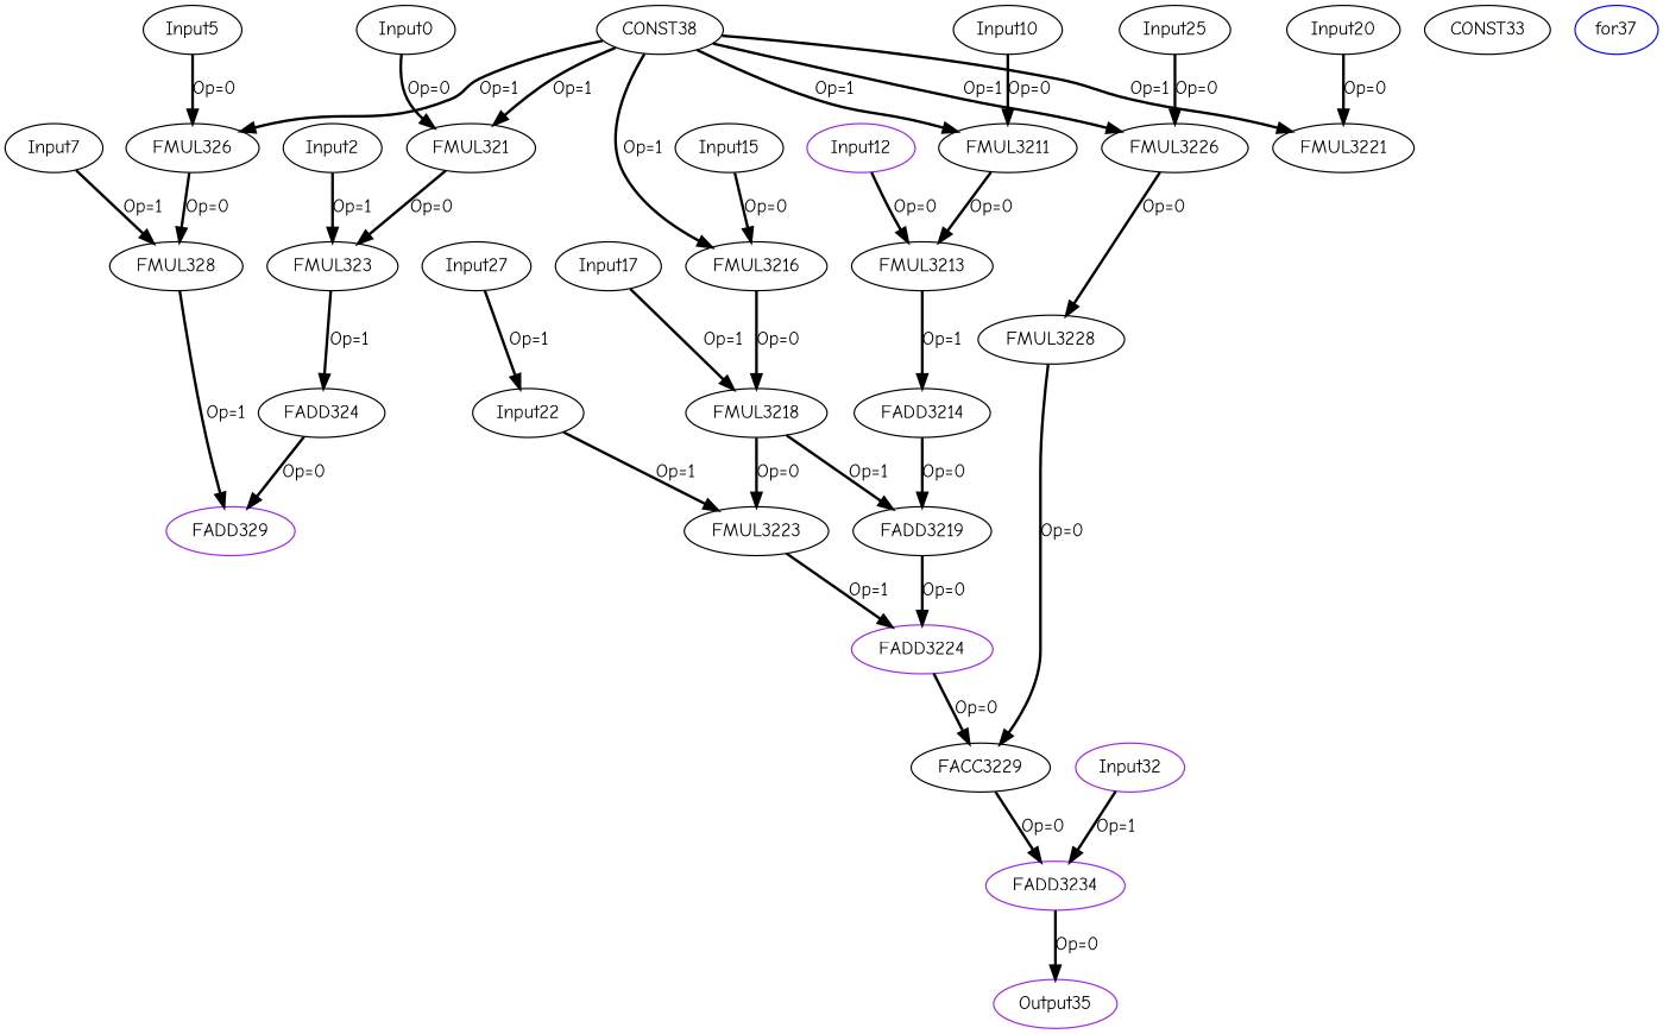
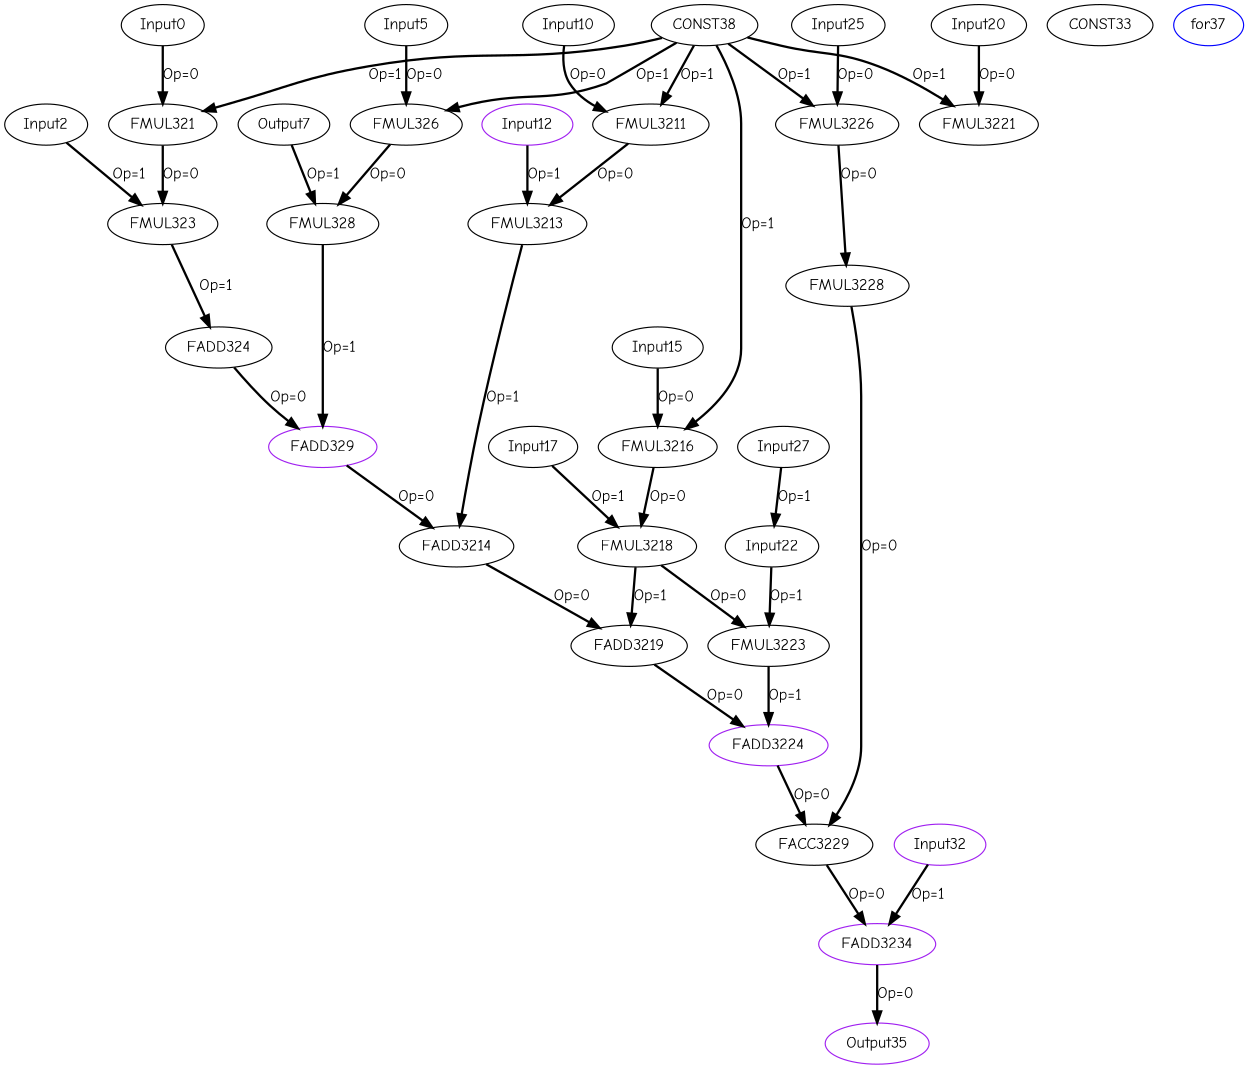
  digraph {
    fontname="Comic Neue"
    node [color=black fontname="Comic Neue" opcode=Input]
    edge [color=black fontname="Comic Neue" operand=0 style=bold]
    Input0 [offset="0,0" pattern="24,5,-96,25" ref_name=kernel_gemm_1_1]
    FMUL321 [opcode=FMUL32]
    FMUL323 [opcode=FMUL32]
    FADD324 [opcode=FADD32]
    Input2 [offset="0,0" pattern="600,5,-2396,25" ref_name=kernel_gemm_1_2]
    FADD329 [color=purple opcode=FADD32]
    FADD3214 [opcode=FADD32]
    Input5 [offset="0,4" pattern="24,5,-96,25" ref_name=kernel_gemm_1_1]
    FMUL326 [opcode=FMUL32]
    FMUL328 [opcode=FMUL32]
-   Input7 [offset="0,100" pattern="600,5,-2396,25" ref_name=kernel_gemm_1_2]
+   Input7 [offset="0,100" pattern="600,5,-2396,25" ref_name=kernel_gemm_1_2 label=Output7]
    FADD3219 [opcode=FADD32]
    Input10 [offset="0,8" pattern="24,5,-96,25" ref_name=kernel_gemm_1_1]
    FMUL3211 [opcode=FMUL32]
    FMUL3213 [opcode=FMUL32]
    Input12 [color=purple offset="0,200" pattern="600,5,-2396,25" ref_name=kernel_gemm_1_2]
    FADD3224 [color=purple opcode=FADD32]
    Input15 [offset="0,12" pattern="24,5,-96,25" ref_name=kernel_gemm_1_1]
    FMUL3216 [opcode=FMUL32]
    FMUL3218 [opcode=FMUL32]
    FMUL3223 [opcode=FMUL32]
    Input17 [offset="0,300" pattern="600,5,-2396,25" ref_name=kernel_gemm_1_2]
    FACC3229 [acc_first=1 acc_params="0,5,1,25" opcode=FACC32]
    Input20 [offset="0,16" pattern="24,5,-96,25" ref_name=kernel_gemm_1_1]
    FMUL3221 [opcode=FMUL32]
    Input22 [offset="0,400" pattern="600,5,-2396,25" ref_name=kernel_gemm_1_2]
    FADD3234 [color=purple opcode=FADD32]
    Input25 [offset="0,20" pattern="24,5,-96,25" ref_name=kernel_gemm_1_1]
    FMUL3226 [opcode=FMUL32]
    FMUL3228 [opcode=FMUL32]
    Input27 [offset="0,500" pattern="600,5,-2396,25" ref_name=kernel_gemm_1_2]
    Output35 [color=purple offset="0,0" opcode=Output pattern="0,5,4,25" ref_name=kernel_gemm_1_3]
    Input32 [color=purple offset="0,0" pattern="0,5,4,25" ref_name=kernel_gemm_1_0]
    CONST33 [opcode=CONST value="0x00000000"]
    for37 [color=blue opcode=for]
    CONST38 [opcode=CONST value="0x3FC00000"]
    Input0 -> FMUL321 [label="Op=0"]
    FMUL321 -> FMUL323 [label="Op=0"]
    FMUL323 -> FADD324 [label="Op=1" operand=1]
    FADD324 -> FADD329 [label="Op=0"]
    Input2 -> FMUL323 [label="Op=1" operand=1]
+   FADD329 -> FADD3214 [label="Op=0"]
    FADD3214 -> FADD3219 [label="Op=0"]
    Input5 -> FMUL326 [label="Op=0"]
    FMUL326 -> FMUL328 [label="Op=0"]
    FMUL328 -> FADD329 [label="Op=1" operand=1]
    Input7 -> FMUL328 [label="Op=1" operand=1]
    FADD3219 -> FADD3224 [label="Op=0"]
    Input10 -> FMUL3211 [label="Op=0"]
    FMUL3211 -> FMUL3213 [label="Op=0"]
    FMUL3213 -> FADD3214 [label="Op=1" operand=1]
-   Input12 -> FMUL3213 [label="Op=0" operand=1]
+   Input12 -> FMUL3213 [label="Op=1" operand=1]
    FADD3224 -> FACC3229 [label="Op=0"]
    Input15 -> FMUL3216 [label="Op=0"]
    FMUL3216 -> FMUL3218 [label="Op=0"]
    FMUL3218 -> FADD3219 [label="Op=1" operand=1]
    FMUL3218 -> FMUL3223 [label="Op=0"]
    FMUL3223 -> FADD3224 [label="Op=1" operand=1]
    Input17 -> FMUL3218 [label="Op=1" operand=1]
    FACC3229 -> FADD3234 [label="Op=0"]
    Input20 -> FMUL3221 [label="Op=0"]
    Input22 -> FMUL3223 [label="Op=1" operand=1]
    FADD3234 -> Output35 [label="Op=0"]
    Input25 -> FMUL3226 [label="Op=0"]
    FMUL3226 -> FMUL3228 [label="Op=0"]
    FMUL3228 -> FACC3229 [label="Op=0"]
    Input27 -> Input22 [label="Op=1" operand=1]
    Input32 -> FADD3234 [label="Op=1" operand=1]
    CONST38 -> FMUL321 [label="Op=1" operand=1]
    CONST38 -> FMUL326 [label="Op=1" operand=1]
    CONST38 -> FMUL3211 [label="Op=1" operand=1]
    CONST38 -> FMUL3216 [label="Op=1" operand=1]
    CONST38 -> FMUL3221 [label="Op=1" operand=1]
    CONST38 -> FMUL3226 [label="Op=1" operand=1]
  }
